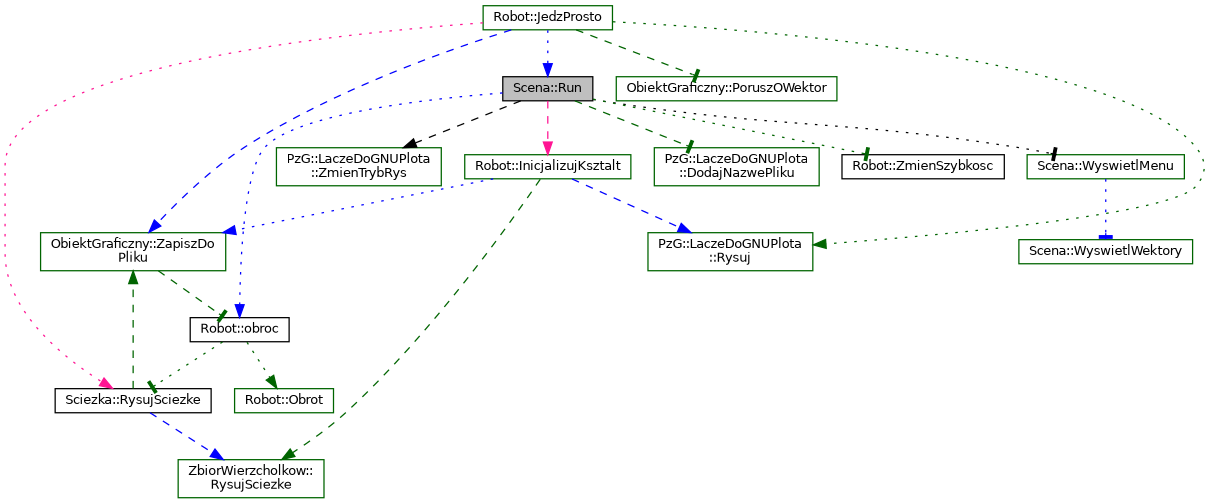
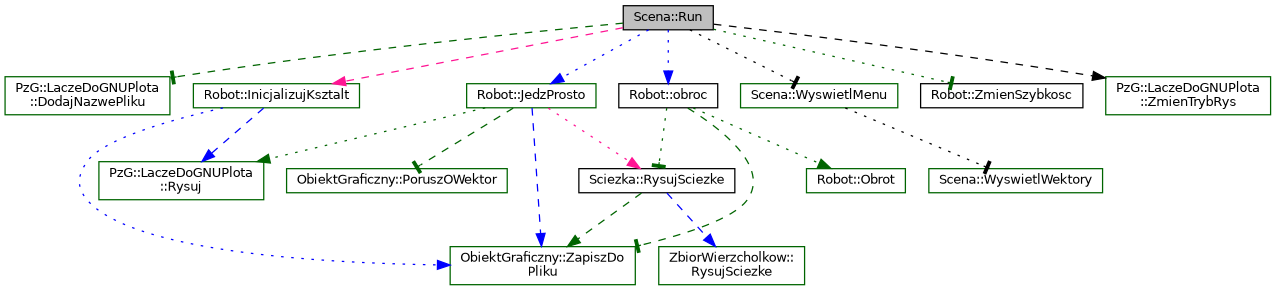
  digraph {
    rankdir=TB
    node [color=darkgreen fillcolor=white fontname=Helvetica fontsize=10 shape=record style=filled]
    edge [arrowhead=normal color=darkgreen fontname=Helvetica fontsize=10 labelfontname=Helvetica labelfontsize=10 style=dashed]
    n1 [color=black fillcolor=grey75 fontcolor=black height=0.2 label="Scena::Run" width=0.4]
    n2 [height=0.2 label="PzG::LaczeDoGNUPlota\l::DodajNazwePliku" width=0.4]
    n3 [height=0.2 label="Robot::InicjalizujKsztalt" width=0.4]
    n4 [height=0.2 label="Robot::JedzProsto" width=0.4]
    n5 [color=black height=0.2 label="Robot::obroc" width=0.4]
    n6 [height=0.2 label="Scena::WyswietlMenu" width=0.4]
    n7 [color=black height=0.2 label="Robot::ZmienSzybkosc" width=0.4]
    n8 [height=0.2 label="PzG::LaczeDoGNUPlota\l::ZmienTrybRys" width=0.4]
    n9 [height=0.2 label="ZbiorWierzcholkow::\lRysujSciezke" width=0.4]
    n10 [height=0.2 label="PzG::LaczeDoGNUPlota\l::Rysuj" width=0.4]
    n11 [height=0.2 label="ObiektGraficzny::ZapiszDo\lPliku" width=0.4]
    n12 [height=0.2 label="ObiektGraficzny::PoruszOWektor" width=0.4]
    n13 [color=black height=0.2 label="Sciezka::RysujSciezke" width=0.4]
    n14 [height=0.2 label="Robot::Obrot" width=0.4]
    n15 [height=0.2 label="Scena::WyswietlWektory" width=0.4]
    n1 -> n2 [arrowhead=tee]
    n1 -> n3 [color=deeppink]
-   n4 -> n1 [color=blue style=dotted]
+   n1 -> n4 [color=blue style=dotted]
    n1 -> n5 [color=blue style=dotted]
    n1 -> n6 [arrowhead=tee color=black style=dotted]
    n1 -> n7 [arrowhead=tee style=dotted]
    n1 -> n8 [color=black]
-   n3 -> n9
    n3 -> n10 [color=blue]
    n3 -> n11 [color=blue style=dotted]
    n4 -> n10 [style=dotted]
    n4 -> n11 [color=blue]
    n4 -> n12 [arrowhead=tee]
    n4 -> n13 [color=deeppink style=dotted]
-   n11 -> n5 [arrowhead=tee]
+   n5 -> n11 [arrowhead=tee]
    n5 -> n13 [arrowhead=tee style=dotted]
    n5 -> n14 [style=dotted]
-   n6 -> n15 [arrowhead=tee color=blue style=dotted]
+   n6 -> n15 [arrowhead=tee color=black style=dotted]
    n13 -> n9 [color=blue]
    n13 -> n11
  }
